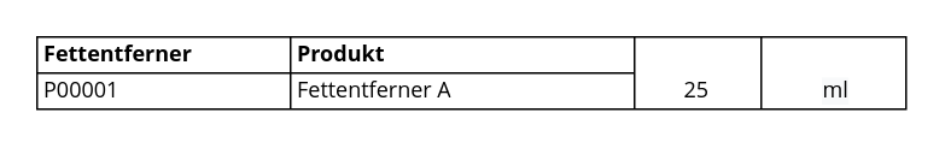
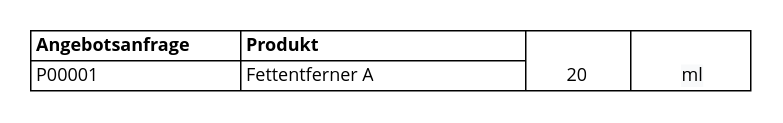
  <mxCell id="0" />
  <mxCell id="1" parent="0" />
  <mxCell id="2" value="" style="shape=table;html=1;whiteSpace=wrap;startSize=0;container=1;collapsible=0;childLayout=tableLayout;fontFamily=Open Sans;fontSize=12;align=left;spacingLeft=2;" parent="1" vertex="1"><mxGeometry x="20" y="20" width="480" height="40" as="geometry" /></mxCell>
  <mxCell id="3" value="" style="shape=partialRectangle;html=1;whiteSpace=wrap;collapsible=0;dropTarget=0;pointerEvents=0;fillColor=none;top=0;left=0;bottom=0;right=0;points=[[0,0.5],[1,0.5]];portConstraint=eastwest;fontFamily=Open Sans;spacingLeft=2;align=left;" parent="2" vertex="1"><mxGeometry width="480" height="20" as="geometry" /></mxCell>
- <mxCell id="4" value="&lt;b&gt;Fettentferner&lt;/b&gt;" style="shape=partialRectangle;html=1;whiteSpace=wrap;connectable=0;fillColor=none;top=0;left=0;bottom=0;right=0;overflow=hidden;align=left;fontFamily=Open Sans;spacingLeft=2;" parent="3" vertex="1"><mxGeometry width="140" height="20" as="geometry" /></mxCell>
+ <mxCell id="4" value="&lt;b&gt;Angebotsanfrage&lt;/b&gt;" style="shape=partialRectangle;html=1;whiteSpace=wrap;connectable=0;fillColor=none;top=0;left=0;bottom=0;right=0;overflow=hidden;align=left;fontFamily=Open Sans;spacingLeft=2;" parent="3" vertex="1"><mxGeometry width="140" height="20" as="geometry" /></mxCell>
  <mxCell id="5" value="&lt;b&gt;Produkt&lt;/b&gt;" style="shape=partialRectangle;html=1;whiteSpace=wrap;connectable=0;fillColor=none;top=0;left=0;bottom=0;right=0;overflow=hidden;fontFamily=Open Sans;spacingLeft=2;align=left;spacingRight=3;" parent="3" vertex="1"><mxGeometry x="140" width="190" height="20" as="geometry" /></mxCell>
  <mxCell id="6" value="" style="shape=partialRectangle;html=1;whiteSpace=wrap;collapsible=0;dropTarget=0;pointerEvents=0;fillColor=none;top=0;left=0;bottom=0;right=0;points=[[0,0.5],[1,0.5]];portConstraint=eastwest;fontFamily=Open Sans;spacingLeft=2;align=center;fontColor=#97D077;" parent="2" vertex="1"><mxGeometry y="20" width="480" height="20" as="geometry" /></mxCell>
  <mxCell id="7" value="P00001" style="shape=partialRectangle;html=1;whiteSpace=wrap;connectable=0;fillColor=none;top=0;left=0;bottom=0;right=0;overflow=hidden;fontFamily=Open Sans;spacingLeft=2;align=left;" parent="6" vertex="1"><mxGeometry width="140" height="20" as="geometry" /></mxCell>
  <mxCell id="8" value="Fettentferner A&lt;br&gt;" style="shape=partialRectangle;html=1;whiteSpace=wrap;connectable=0;fillColor=none;top=0;left=0;bottom=0;right=0;overflow=hidden;fontFamily=Open Sans;spacingLeft=2;align=left;spacingRight=3;" parent="6" vertex="1"><mxGeometry x="140" width="190" height="20" as="geometry" /></mxCell>
- <mxCell id="9" value="25" style="shape=partialRectangle;html=1;whiteSpace=wrap;connectable=0;fillColor=none;top=0;left=0;bottom=0;right=0;overflow=hidden;fontFamily=Open Sans;spacingLeft=2;align=center;spacingRight=3;" parent="6" vertex="1"><mxGeometry x="330" width="70" height="20" as="geometry" /></mxCell>
+ <mxCell id="9" value="20" style="shape=partialRectangle;html=1;whiteSpace=wrap;connectable=0;fillColor=none;top=0;left=0;bottom=0;right=0;overflow=hidden;fontFamily=Open Sans;spacingLeft=2;align=center;spacingRight=3;" parent="6" vertex="1"><mxGeometry x="330" width="70" height="20" as="geometry" /></mxCell>
  <mxCell id="10" value="&lt;span style=&quot;font-family: &amp;#34;open sans&amp;#34; ; font-size: 12px ; font-style: normal ; font-weight: 400 ; letter-spacing: normal ; text-indent: 0px ; text-transform: none ; word-spacing: 0px ; background-color: rgb(248 , 249 , 250) ; display: inline ; float: none&quot;&gt;ml&lt;/span&gt;" style="shape=partialRectangle;html=1;whiteSpace=wrap;connectable=0;fillColor=none;top=0;left=0;bottom=0;right=0;overflow=hidden;fontFamily=Open Sans;spacingLeft=3;align=center;" parent="6" vertex="1"><mxGeometry x="400" width="80" height="20" as="geometry" /></mxCell>
